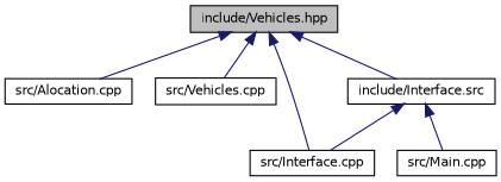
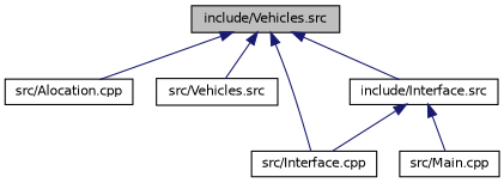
  digraph {
    node [color=black fillcolor=white fontname=Helvetica fontsize=10 shape=record style=filled]
    edge [color=midnightblue dir=back fontname=Helvetica fontsize=10 labelfontname=Helvetica labelfontsize=10 style=solid]
-   n1 [fillcolor=grey75 fontcolor=black height=0.2 label="include/Vehicles.hpp" width=0.4]
+   n1 [fillcolor=grey75 fontcolor=black height=0.2 label="include/Vehicles.src" width=0.4]
    n2 [height=0.2 label="src/Alocation.cpp" width=0.4]
-   n3 [height=0.2 label="src/Vehicles.cpp" width=0.4]
+   n3 [height=0.2 label="src/Vehicles.src" width=0.4]
    n4 [height=0.2 label="include/Interface.src" width=0.4]
    n5 [height=0.2 label="src/Interface.cpp" width=0.4]
    n6 [height=0.2 label="src/Main.cpp" width=0.4]
    n1 -> n2
    n1 -> n3
    n1 -> n4
    n1 -> n5
    n4 -> n5
    n4 -> n6
  }
